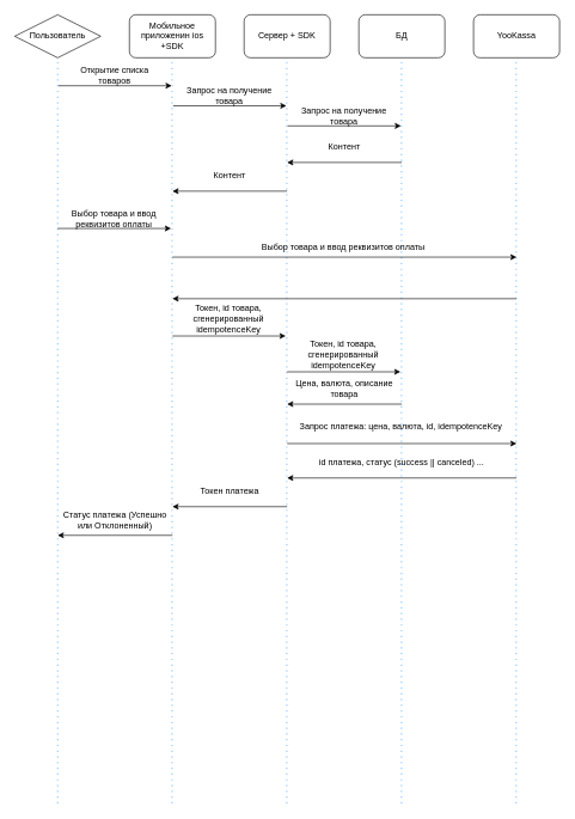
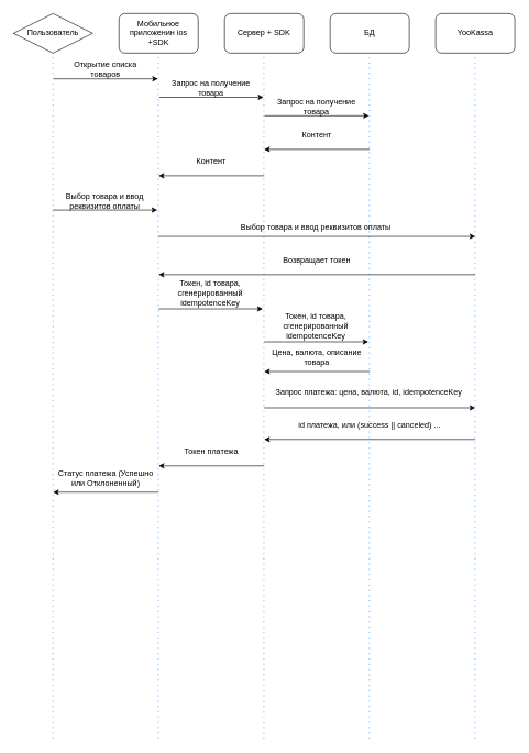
  <mxCell id="0" />
  <mxCell id="1" parent="0" />
  <mxCell id="2" value="Пользователь" style="rhombus;whiteSpace=wrap;html=1;" vertex="1" parent="1"><mxGeometry x="20" y="20" width="120" height="60" as="geometry" /></mxCell>
  <mxCell id="3" value="Мобильное приложенин ios +SDK" style="rounded=1;whiteSpace=wrap;html=1;" vertex="1" parent="1"><mxGeometry x="180" y="20" width="120" height="60" as="geometry" /></mxCell>
  <mxCell id="4" value="Сервер + SDK" style="rounded=1;whiteSpace=wrap;html=1;" vertex="1" parent="1"><mxGeometry x="340" y="20" width="120" height="60" as="geometry" /></mxCell>
  <mxCell id="5" value="YooKassa" style="rounded=1;whiteSpace=wrap;html=1;" vertex="1" parent="1"><mxGeometry x="660" y="20" width="120" height="60" as="geometry" /></mxCell>
  <mxCell id="6" value="БД" style="rounded=1;whiteSpace=wrap;html=1;" vertex="1" parent="1"><mxGeometry x="500" y="20" width="120" height="60" as="geometry" /></mxCell>
  <mxCell id="7" value="" style="endArrow=none;dashed=1;html=1;dashPattern=1 3;strokeWidth=2;entryX=0.5;entryY=1;entryDx=0;entryDy=0;fillColor=#FF0D0D;strokeColor=#99CCFF;" edge="1" parent="1" target="2"><mxGeometry width="50" height="50" relative="1" as="geometry"><mxPoint x="80" y="1120" as="sourcePoint" /><mxPoint x="420" y="220" as="targetPoint" /></mxGeometry></mxCell>
  <mxCell id="8" value="" style="endArrow=none;dashed=1;html=1;dashPattern=1 3;strokeWidth=2;entryX=0.5;entryY=1;entryDx=0;entryDy=0;fillColor=#E8E8E8;strokeColor=#99CCFF;" edge="1" parent="1"><mxGeometry width="50" height="50" relative="1" as="geometry"><mxPoint x="239.5" y="1120" as="sourcePoint" /><mxPoint x="239.5" y="80" as="targetPoint" /></mxGeometry></mxCell>
  <mxCell id="9" value="" style="endArrow=none;dashed=1;html=1;dashPattern=1 3;strokeWidth=2;entryX=0.5;entryY=1;entryDx=0;entryDy=0;fillColor=#E8E8E8;strokeColor=#99CCFF;" edge="1" parent="1"><mxGeometry width="50" height="50" relative="1" as="geometry"><mxPoint x="399.5" y="1120" as="sourcePoint" /><mxPoint x="399.5" y="80" as="targetPoint" /></mxGeometry></mxCell>
  <mxCell id="10" value="" style="endArrow=none;dashed=1;html=1;dashPattern=1 3;strokeWidth=2;entryX=0.5;entryY=1;entryDx=0;entryDy=0;fillColor=#E8E8E8;strokeColor=#99CCFF;" edge="1" parent="1"><mxGeometry width="50" height="50" relative="1" as="geometry"><mxPoint x="559.5" y="1120" as="sourcePoint" /><mxPoint x="559.5" y="80" as="targetPoint" /></mxGeometry></mxCell>
  <mxCell id="11" value="" style="endArrow=none;dashed=1;html=1;dashPattern=1 3;strokeWidth=2;entryX=0.5;entryY=1;entryDx=0;entryDy=0;fillColor=#E8E8E8;strokeColor=#99CCFF;" edge="1" parent="1"><mxGeometry width="50" height="50" relative="1" as="geometry"><mxPoint x="719.5" y="1120" as="sourcePoint" /><mxPoint x="719.5" y="80" as="targetPoint" /></mxGeometry></mxCell>
  <mxCell id="12" value="" style="group" vertex="1" connectable="0" parent="1"><mxGeometry x="81" y="91" width="158" height="28" as="geometry" /></mxCell>
  <mxCell id="13" value="" style="endArrow=classic;html=1;" edge="1" parent="12"><mxGeometry width="50" height="50" relative="1" as="geometry"><mxPoint y="28" as="sourcePoint" /><mxPoint x="158" y="28" as="targetPoint" /></mxGeometry></mxCell>
  <mxCell id="14" value="Открытие списка&lt;br&gt;товаров" style="text;html=1;strokeColor=none;fillColor=none;align=center;verticalAlign=middle;whiteSpace=wrap;rounded=0;" vertex="1" parent="12"><mxGeometry width="157" height="28" as="geometry" /></mxCell>
  <mxCell id="15" value="" style="group" vertex="1" connectable="0" parent="1"><mxGeometry x="241" y="119" width="158" height="28" as="geometry" /></mxCell>
  <mxCell id="16" value="" style="endArrow=classic;html=1;" edge="1" parent="15"><mxGeometry width="50" height="50" relative="1" as="geometry"><mxPoint y="28" as="sourcePoint" /><mxPoint x="158" y="28" as="targetPoint" /></mxGeometry></mxCell>
  <mxCell id="17" value="Запрос на получение товара" style="text;html=1;strokeColor=none;fillColor=none;align=center;verticalAlign=middle;whiteSpace=wrap;rounded=0;" vertex="1" parent="15"><mxGeometry width="157" height="28" as="geometry" /></mxCell>
  <mxCell id="18" value="" style="group" vertex="1" connectable="0" parent="1"><mxGeometry x="240" y="230" width="160" height="36" as="geometry" /></mxCell>
  <mxCell id="19" value="" style="endArrow=classic;html=1;" edge="1" parent="18"><mxGeometry width="50" height="50" relative="1" as="geometry"><mxPoint x="160" y="36" as="sourcePoint" /><mxPoint y="36" as="targetPoint" /></mxGeometry></mxCell>
  <mxCell id="20" value="Контент" style="text;html=1;strokeColor=none;fillColor=none;align=center;verticalAlign=middle;whiteSpace=wrap;rounded=0;" vertex="1" parent="18"><mxGeometry width="160" height="30" as="geometry" /></mxCell>
  <mxCell id="21" value="" style="group" vertex="1" connectable="0" parent="1"><mxGeometry x="80" y="290" width="158" height="28" as="geometry" /></mxCell>
  <mxCell id="22" value="" style="endArrow=classic;html=1;" edge="1" parent="21"><mxGeometry width="50" height="50" relative="1" as="geometry"><mxPoint y="28" as="sourcePoint" /><mxPoint x="158" y="28" as="targetPoint" /></mxGeometry></mxCell>
  <mxCell id="23" value="Выбор товара и ввод реквизитов оплаты" style="text;html=1;strokeColor=none;fillColor=none;align=center;verticalAlign=middle;whiteSpace=wrap;rounded=0;" vertex="1" parent="21"><mxGeometry width="157" height="28" as="geometry" /></mxCell>
  <mxCell id="24" value="" style="group" vertex="1" connectable="0" parent="1"><mxGeometry x="240" y="330" width="480" height="28" as="geometry" /></mxCell>
  <mxCell id="25" value="" style="endArrow=classic;html=1;" edge="1" parent="24"><mxGeometry width="50" height="50" relative="1" as="geometry"><mxPoint y="28" as="sourcePoint" /><mxPoint x="480" y="28" as="targetPoint" /></mxGeometry></mxCell>
  <mxCell id="26" value="Выбор товара и ввод реквизитов оплаты" style="text;html=1;strokeColor=none;fillColor=none;align=center;verticalAlign=middle;whiteSpace=wrap;rounded=0;" vertex="1" parent="24"><mxGeometry width="476.962" height="28" as="geometry" /></mxCell>
  <mxCell id="27" value="" style="group" vertex="1" connectable="0" parent="1"><mxGeometry x="240" y="380" width="480" height="36" as="geometry" /></mxCell>
  <mxCell id="28" value="" style="endArrow=classic;html=1;" edge="1" parent="27"><mxGeometry width="50" height="50" relative="1" as="geometry"><mxPoint x="480" y="36" as="sourcePoint" /><mxPoint y="36" as="targetPoint" /></mxGeometry></mxCell>
+ <mxCell id="29" value="Возвращает токен" style="text;html=1;strokeColor=none;fillColor=none;align=center;verticalAlign=middle;whiteSpace=wrap;rounded=0;" vertex="1" parent="27"><mxGeometry width="480" height="30" as="geometry" /></mxCell>
  <mxCell id="30" value="" style="group" vertex="1" connectable="0" parent="1"><mxGeometry x="400.75" y="147" width="158.5" height="56" as="geometry" /></mxCell>
  <mxCell id="31" value="" style="endArrow=classic;html=1;" edge="1" parent="30"><mxGeometry width="50" height="50" relative="1" as="geometry"><mxPoint y="28" as="sourcePoint" /><mxPoint x="158" y="28" as="targetPoint" /></mxGeometry></mxCell>
  <mxCell id="32" value="Запрос на получение товара" style="text;html=1;strokeColor=none;fillColor=none;align=center;verticalAlign=middle;whiteSpace=wrap;rounded=0;" vertex="1" parent="30"><mxGeometry width="157" height="28" as="geometry" /></mxCell>
  <mxCell id="33" value="" style="group" vertex="1" connectable="0" parent="1"><mxGeometry x="400" y="190" width="160" height="36" as="geometry" /></mxCell>
  <mxCell id="34" value="" style="endArrow=classic;html=1;" edge="1" parent="33"><mxGeometry width="50" height="50" relative="1" as="geometry"><mxPoint x="160" y="36" as="sourcePoint" /><mxPoint y="36" as="targetPoint" /></mxGeometry></mxCell>
  <mxCell id="35" value="Контент" style="text;html=1;strokeColor=none;fillColor=none;align=center;verticalAlign=middle;whiteSpace=wrap;rounded=0;" vertex="1" parent="33"><mxGeometry width="160" height="30" as="geometry" /></mxCell>
  <mxCell id="36" value="" style="group" vertex="1" connectable="0" parent="1"><mxGeometry x="240" y="420" width="158" height="48" as="geometry" /></mxCell>
  <mxCell id="37" value="" style="endArrow=classic;html=1;" edge="1" parent="36"><mxGeometry width="50" height="50" relative="1" as="geometry"><mxPoint y="48" as="sourcePoint" /><mxPoint x="158" y="48" as="targetPoint" /></mxGeometry></mxCell>
  <mxCell id="38" value="Токен, id товара, сгенерированный idempotenceKey" style="text;html=1;strokeColor=none;fillColor=none;align=center;verticalAlign=middle;whiteSpace=wrap;rounded=0;" vertex="1" parent="36"><mxGeometry width="157" height="48" as="geometry" /></mxCell>
  <mxCell id="39" value="" style="group" vertex="1" connectable="0" parent="1"><mxGeometry x="400" y="470" width="158" height="48" as="geometry" /></mxCell>
  <mxCell id="40" value="" style="endArrow=classic;html=1;" edge="1" parent="39"><mxGeometry width="50" height="50" relative="1" as="geometry"><mxPoint y="48" as="sourcePoint" /><mxPoint x="158" y="48" as="targetPoint" /></mxGeometry></mxCell>
  <mxCell id="41" value="Токен, id товара, сгенерированный idempotenceKey" style="text;html=1;strokeColor=none;fillColor=none;align=center;verticalAlign=middle;whiteSpace=wrap;rounded=0;" vertex="1" parent="39"><mxGeometry width="157" height="48" as="geometry" /></mxCell>
  <mxCell id="42" value="" style="group" vertex="1" connectable="0" parent="1"><mxGeometry x="400" y="527" width="160" height="36" as="geometry" /></mxCell>
  <mxCell id="43" value="" style="endArrow=classic;html=1;" edge="1" parent="42"><mxGeometry width="50" height="50" relative="1" as="geometry"><mxPoint x="160" y="36" as="sourcePoint" /><mxPoint y="36" as="targetPoint" /></mxGeometry></mxCell>
  <mxCell id="44" value="Цена, валюта, описание товара" style="text;html=1;strokeColor=none;fillColor=none;align=center;verticalAlign=middle;whiteSpace=wrap;rounded=0;" vertex="1" parent="42"><mxGeometry width="160" height="30" as="geometry" /></mxCell>
  <mxCell id="45" value="" style="group" vertex="1" connectable="0" parent="1"><mxGeometry x="400" y="570" width="320" height="48" as="geometry" /></mxCell>
  <mxCell id="46" value="" style="endArrow=classic;html=1;" edge="1" parent="45"><mxGeometry width="50" height="50" relative="1" as="geometry"><mxPoint y="48" as="sourcePoint" /><mxPoint x="320" y="48" as="targetPoint" /></mxGeometry></mxCell>
  <mxCell id="47" value="Запрос платежа: цена, валюта, id, idempotenceKey" style="text;html=1;strokeColor=none;fillColor=none;align=center;verticalAlign=middle;whiteSpace=wrap;rounded=0;" vertex="1" parent="45"><mxGeometry width="317.975" height="48" as="geometry" /></mxCell>
  <mxCell id="48" value="" style="group" vertex="1" connectable="0" parent="1"><mxGeometry x="400" y="630" width="320" height="36" as="geometry" /></mxCell>
  <mxCell id="49" value="" style="endArrow=classic;html=1;" edge="1" parent="48"><mxGeometry width="50" height="50" relative="1" as="geometry"><mxPoint x="320" y="36" as="sourcePoint" /><mxPoint y="36" as="targetPoint" /></mxGeometry></mxCell>
- <mxCell id="50" value="id платежа, статус (success || canceled) ..." style="text;html=1;strokeColor=none;fillColor=none;align=center;verticalAlign=middle;whiteSpace=wrap;rounded=0;" vertex="1" parent="48"><mxGeometry width="320" height="30" as="geometry" /></mxCell>
+ <mxCell id="50" value="id платежа, или (success || canceled) ..." style="text;html=1;strokeColor=none;fillColor=none;align=center;verticalAlign=middle;whiteSpace=wrap;rounded=0;" vertex="1" parent="48"><mxGeometry width="320" height="30" as="geometry" /></mxCell>
  <mxCell id="51" value="" style="group" vertex="1" connectable="0" parent="1"><mxGeometry x="240" y="670" width="160" height="36" as="geometry" /></mxCell>
  <mxCell id="52" value="" style="endArrow=classic;html=1;" edge="1" parent="51"><mxGeometry width="50" height="50" relative="1" as="geometry"><mxPoint x="160" y="36" as="sourcePoint" /><mxPoint y="36" as="targetPoint" /></mxGeometry></mxCell>
  <mxCell id="53" value="Токен платежа" style="text;html=1;strokeColor=none;fillColor=none;align=center;verticalAlign=middle;whiteSpace=wrap;rounded=0;" vertex="1" parent="51"><mxGeometry width="160" height="30" as="geometry" /></mxCell>
  <mxCell id="54" value="" style="group" vertex="1" connectable="0" parent="1"><mxGeometry x="80" y="710" width="160" height="36" as="geometry" /></mxCell>
  <mxCell id="55" value="" style="endArrow=classic;html=1;" edge="1" parent="54"><mxGeometry width="50" height="50" relative="1" as="geometry"><mxPoint x="160" y="36" as="sourcePoint" /><mxPoint y="36" as="targetPoint" /></mxGeometry></mxCell>
  <mxCell id="56" value="Статус платежа (Успешно или Отклоненный)" style="text;html=1;strokeColor=none;fillColor=none;align=center;verticalAlign=middle;whiteSpace=wrap;rounded=0;" vertex="1" parent="54"><mxGeometry width="160" height="30" as="geometry" /></mxCell>
